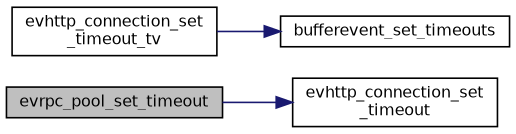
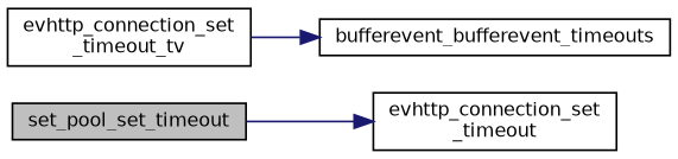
  digraph {
    rankdir=LR
    node [color=black fillcolor=white fontname=Helvetica fontsize=10 shape=record style=filled]
    edge [color=midnightblue fontname=Helvetica fontsize=10 labelfontname=Helvetica labelfontsize=10 style=solid]
-   n1 [fillcolor=grey75 fontcolor=black height=0.2 label=evrpc_pool_set_timeout width=0.4]
+   n1 [fillcolor=grey75 fontcolor=black height=0.2 label=set_pool_set_timeout width=0.4]
    n2 [height=0.2 label="evhttp_connection_set\l_timeout" width=0.4]
    n3 [height=0.2 label="evhttp_connection_set\l_timeout_tv" width=0.4]
-   n4 [height=0.2 label=bufferevent_set_timeouts width=0.4]
+   n4 [height=0.2 label=bufferevent_bufferevent_timeouts width=0.4]
    n1 -> n2
    n3 -> n4
  }
